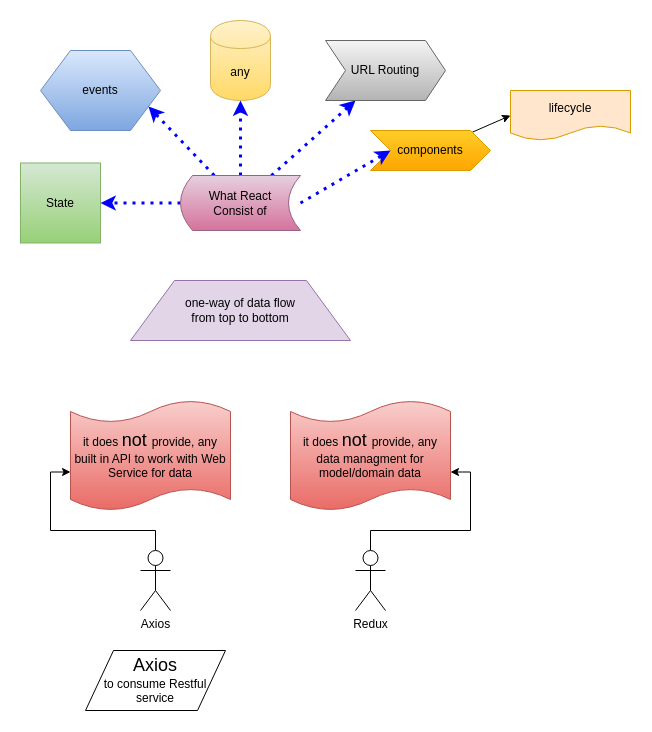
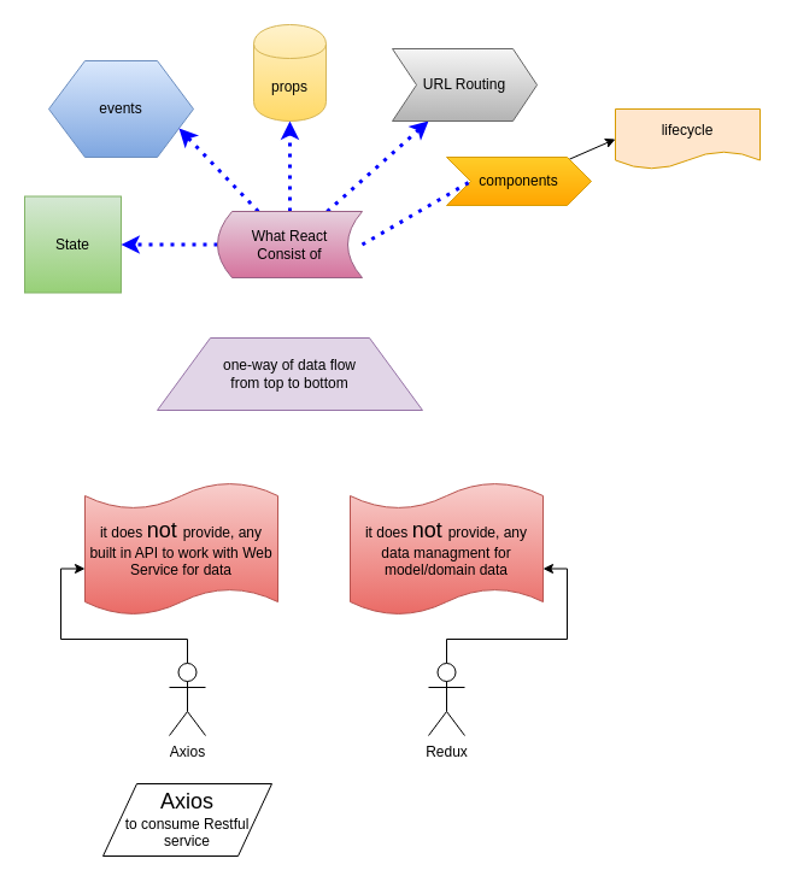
  <mxCell id="0" />
  <mxCell id="1" parent="0" />
  <mxCell id="2" value="State" style="whiteSpace=wrap;html=1;aspect=fixed;gradientColor=#97d077;fillColor=#d5e8d4;strokeColor=#82b366;" parent="1" vertex="1"><mxGeometry x="20" y="162.5" width="80" height="80" as="geometry" /></mxCell>
- <mxCell id="3" value="any" style="shape=cylinder;whiteSpace=wrap;html=1;boundedLbl=1;backgroundOutline=1;gradientColor=#ffd966;fillColor=#fff2cc;strokeColor=#d6b656;" parent="1" vertex="1"><mxGeometry x="210" y="20" width="60" height="80" as="geometry" /></mxCell>
+ <mxCell id="3" value="props" style="shape=cylinder;whiteSpace=wrap;html=1;boundedLbl=1;backgroundOutline=1;gradientColor=#ffd966;fillColor=#fff2cc;strokeColor=#d6b656;" parent="1" vertex="1"><mxGeometry x="210" y="20" width="60" height="80" as="geometry" /></mxCell>
  <mxCell id="4" style="edgeStyle=none;rounded=0;orthogonalLoop=1;jettySize=auto;html=1;entryX=0;entryY=0.5;entryDx=0;entryDy=0;" parent="1" source="5" target="7" edge="1"><mxGeometry relative="1" as="geometry" /></mxCell>
  <mxCell id="5" value="components" style="shape=step;perimeter=stepPerimeter;whiteSpace=wrap;html=1;fixedSize=1;gradientColor=#ffa500;fillColor=#ffcd28;strokeColor=#d79b00;" parent="1" vertex="1"><mxGeometry x="370" y="130" width="120" height="40" as="geometry" /></mxCell>
  <mxCell id="6" value="one-way of data flow &lt;br&gt;from top to bottom" style="shape=trapezoid;perimeter=trapezoidPerimeter;whiteSpace=wrap;html=1;fillColor=#e1d5e7;strokeColor=#9673a6;" parent="1" vertex="1"><mxGeometry x="130" y="280" width="220" height="60" as="geometry" /></mxCell>
  <mxCell id="7" value="lifecycle" style="shape=document;whiteSpace=wrap;html=1;boundedLbl=1;fillColor=#ffe6cc;strokeColor=#d79b00;" parent="1" vertex="1"><mxGeometry x="510" y="90" width="120" height="50" as="geometry" /></mxCell>
  <mxCell id="8" value="events" style="shape=hexagon;perimeter=hexagonPerimeter2;whiteSpace=wrap;html=1;gradientColor=#7ea6e0;fillColor=#dae8fc;strokeColor=#6c8ebf;" parent="1" vertex="1"><mxGeometry x="40" y="50" width="120" height="80" as="geometry" /></mxCell>
  <mxCell id="9" style="edgeStyle=none;rounded=0;orthogonalLoop=1;jettySize=auto;html=1;entryX=0.5;entryY=1;entryDx=0;entryDy=0;strokeWidth=3;dashed=1;dashPattern=1 2;strokeColor=#0000FF;" parent="1" source="14" target="3" edge="1"><mxGeometry relative="1" as="geometry" /></mxCell>
  <mxCell id="10" style="edgeStyle=none;rounded=0;orthogonalLoop=1;jettySize=auto;html=1;entryX=1;entryY=0.75;entryDx=0;entryDy=0;strokeWidth=3;dashed=1;dashPattern=1 2;strokeColor=#0000FF;" parent="1" source="14" target="8" edge="1"><mxGeometry relative="1" as="geometry" /></mxCell>
  <mxCell id="11" style="edgeStyle=none;rounded=0;orthogonalLoop=1;jettySize=auto;html=1;strokeWidth=3;dashed=1;dashPattern=1 2;strokeColor=#0000FF;" parent="1" source="14" target="2" edge="1"><mxGeometry relative="1" as="geometry" /></mxCell>
- <mxCell id="12" style="edgeStyle=none;rounded=0;orthogonalLoop=1;jettySize=auto;html=1;exitX=1;exitY=0.5;exitDx=0;exitDy=0;entryX=0;entryY=0.5;entryDx=0;entryDy=0;strokeWidth=3;dashed=1;dashPattern=1 2;strokeColor=#0000FF;" parent="1" source="14" target="5" edge="1"><mxGeometry relative="1" as="geometry" /></mxCell>
+ <mxCell id="12" style="edgeStyle=none;rounded=0;orthogonalLoop=1;jettySize=auto;html=1;exitX=1;exitY=0.5;exitDx=0;exitDy=0;entryX=0;entryY=0.5;entryDx=0;entryDy=0;strokeWidth=3;dashed=1;dashPattern=1 2;strokeColor=#0000FF;endArrow=none;" parent="1" source="14" target="5" edge="1"><mxGeometry relative="1" as="geometry" /></mxCell>
  <mxCell id="13" style="edgeStyle=none;rounded=0;orthogonalLoop=1;jettySize=auto;html=1;entryX=0.25;entryY=1;entryDx=0;entryDy=0;dashed=1;dashPattern=1 2;strokeColor=#0000FF;strokeWidth=3;" parent="1" source="14" target="22" edge="1"><mxGeometry relative="1" as="geometry" /></mxCell>
  <mxCell id="14" value="What React&lt;br&gt;Consist of" style="shape=dataStorage;whiteSpace=wrap;html=1;gradientColor=#d5739d;fillColor=#e6d0de;strokeColor=#996185;" parent="1" vertex="1"><mxGeometry x="180" y="175" width="120" height="55" as="geometry" /></mxCell>
  <mxCell id="15" value="it does &lt;font style=&quot;font-size: 18px&quot;&gt;not &lt;/font&gt;provide, any built in API to work with Web Service for data" style="shape=tape;whiteSpace=wrap;html=1;size=0.2;gradientColor=#ea6b66;fillColor=#f8cecc;strokeColor=#b85450;" parent="1" vertex="1"><mxGeometry x="70" y="400" width="160" height="110" as="geometry" /></mxCell>
  <mxCell id="16" value="it does &lt;font style=&quot;font-size: 18px&quot;&gt;not &lt;/font&gt;provide, any data managment for model/domain data" style="shape=tape;whiteSpace=wrap;html=1;size=0.2;gradientColor=#ea6b66;fillColor=#f8cecc;strokeColor=#b85450;" parent="1" vertex="1"><mxGeometry x="290" y="400" width="160" height="110" as="geometry" /></mxCell>
  <mxCell id="17" value="" style="edgeStyle=orthogonalEdgeStyle;rounded=0;orthogonalLoop=1;jettySize=auto;html=1;entryX=1;entryY=0.65;entryDx=0;entryDy=0;entryPerimeter=0;" parent="1" source="18" target="16" edge="1"><mxGeometry relative="1" as="geometry"><mxPoint x="370" y="690" as="targetPoint" /></mxGeometry></mxCell>
  <mxCell id="18" value="Redux" style="shape=umlActor;verticalLabelPosition=bottom;labelBackgroundColor=#ffffff;verticalAlign=top;html=1;outlineConnect=0;" parent="1" vertex="1"><mxGeometry x="355" y="550" width="30" height="60" as="geometry" /></mxCell>
  <mxCell id="19" style="edgeStyle=orthogonalEdgeStyle;rounded=0;orthogonalLoop=1;jettySize=auto;html=1;entryX=0;entryY=0.65;entryDx=0;entryDy=0;entryPerimeter=0;" parent="1" source="20" target="15" edge="1"><mxGeometry relative="1" as="geometry" /></mxCell>
  <mxCell id="20" value="Axios" style="shape=umlActor;verticalLabelPosition=bottom;labelBackgroundColor=#ffffff;verticalAlign=top;html=1;outlineConnect=0;" parent="1" vertex="1"><mxGeometry x="140" y="550" width="30" height="60" as="geometry" /></mxCell>
  <mxCell id="21" value="&lt;font style=&quot;font-size: 18px&quot;&gt;Axios&lt;/font&gt;&lt;br&gt;to consume Restful service" style="shape=parallelogram;perimeter=parallelogramPerimeter;whiteSpace=wrap;html=1;" parent="1" vertex="1"><mxGeometry x="85" y="650" width="140" height="60" as="geometry" /></mxCell>
  <mxCell id="22" value="URL Routing" style="shape=step;perimeter=stepPerimeter;whiteSpace=wrap;html=1;fixedSize=1;gradientColor=#b3b3b3;fillColor=#f5f5f5;strokeColor=#666666;" parent="1" vertex="1"><mxGeometry x="325" y="40" width="120" height="60" as="geometry" /></mxCell>
